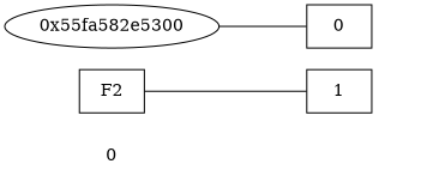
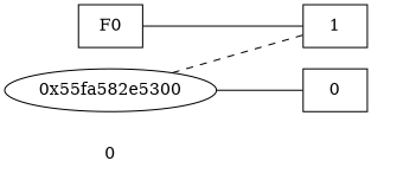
  digraph {
    fontname="DejaVu Serif"
    rankdir=LR
    node [fontname="DejaVu Serif" shape=box]
    edge [dir=none fontname="DejaVu Serif"]
    "CONST NODES" [shape=plaintext style=invis]
    " 0 " [shape=plaintext]
-   F0 [label=F2]
+   F0
    "0x55fa582e5300" [shape=""]
    n5 [label=0]
    n6 [label=1]
    subgraph sub_1 {
      "CONST NODES"
      " 0 "
    }
    subgraph sub_2 {
      rank=same
      F0
    }
    subgraph sub_3 {
      rank=same
      " 0 "
      "0x55fa582e5300"
    }
    subgraph sub_4 {
      rank=same
      "CONST NODES"
      subgraph sub_5 {
        rank=same
        n5
        n6
      }
    }
    " 0 " -> "CONST NODES" [style=invis]
    F0 -> n6 [style=solid]
    "0x55fa582e5300" -> n5
+   "0x55fa582e5300" -> n6 [style=dashed]
  }
